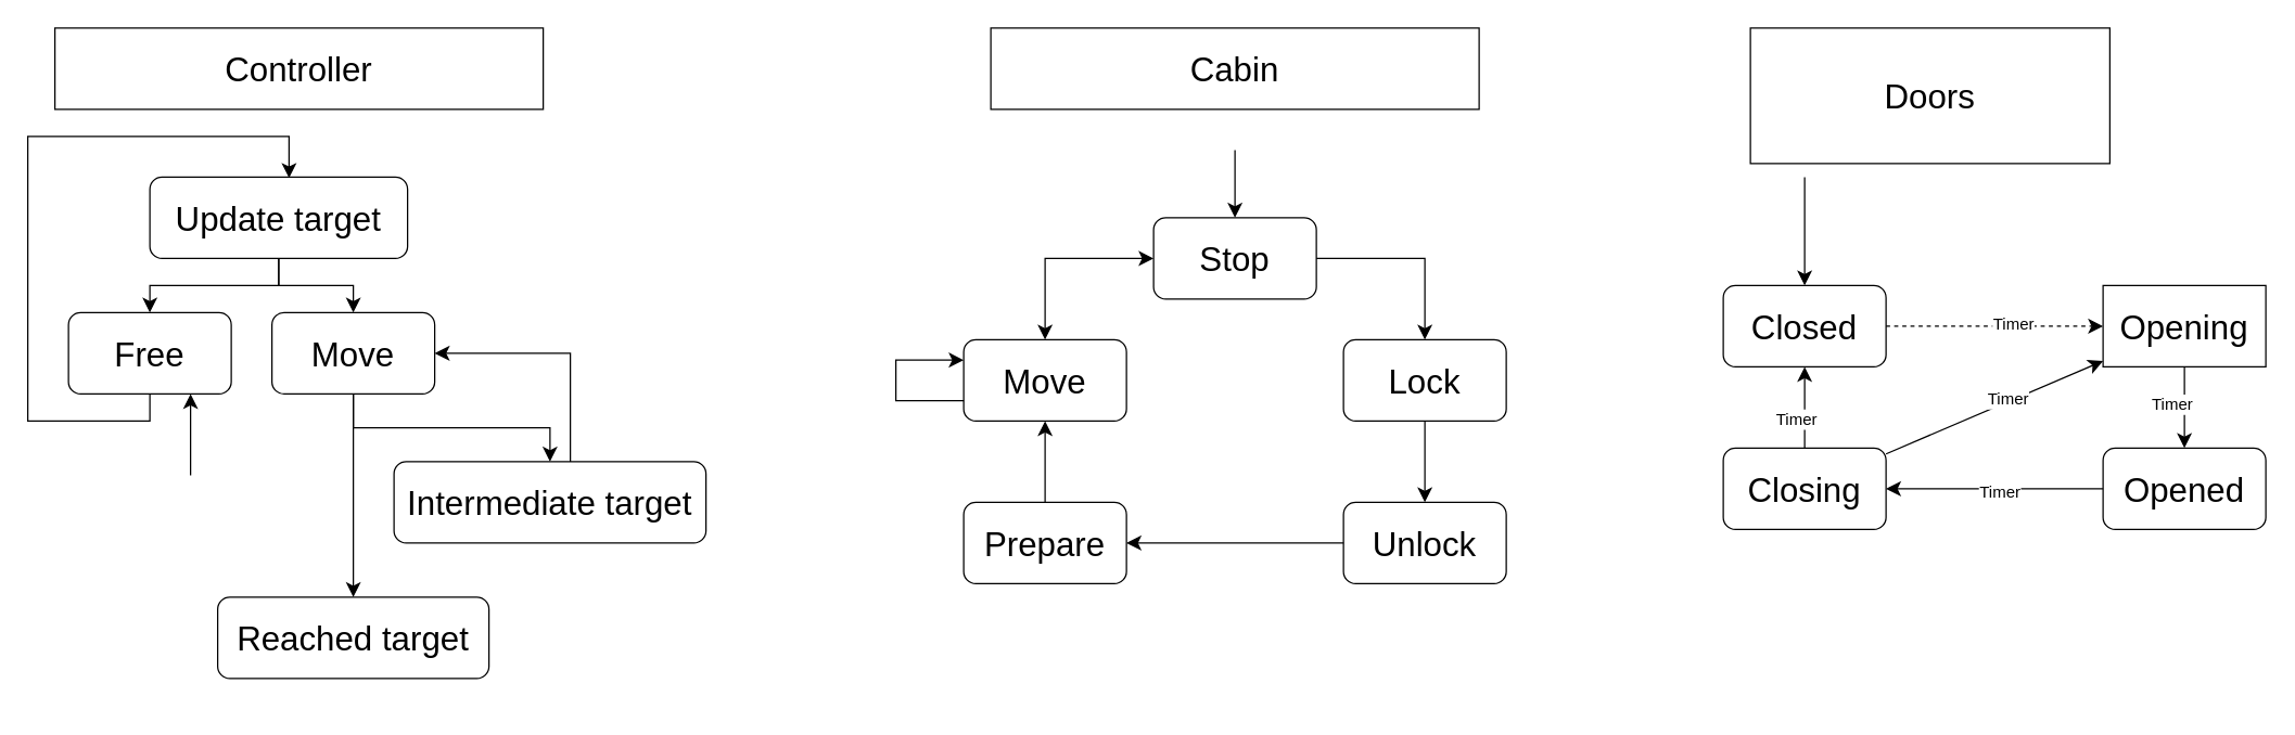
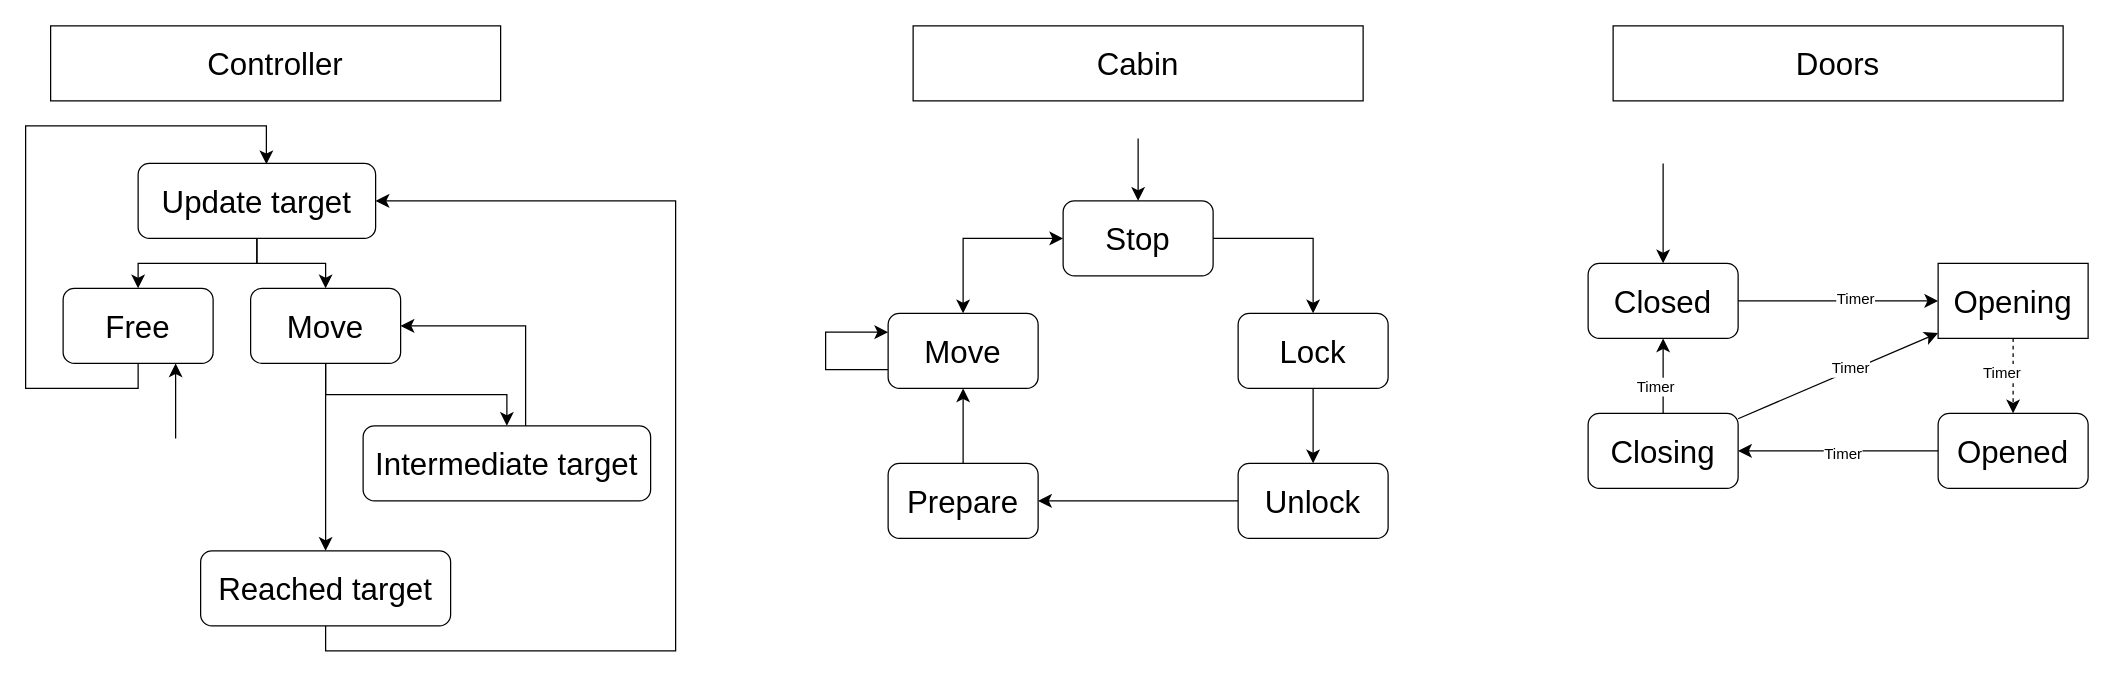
  <mxCell id="0" />
  <mxCell id="1" parent="0" />
  <mxCell id="2" value="&lt;span style=&quot;font-size: 25px;&quot;&gt;Controller&lt;/span&gt;" style="rounded=0;whiteSpace=wrap;html=1;" vertex="1" parent="1"><mxGeometry x="40" y="20" width="360" height="60" as="geometry" /></mxCell>
  <mxCell id="3" value="&lt;font style=&quot;font-size: 25px;&quot;&gt;Free&lt;/font&gt;" style="rounded=1;whiteSpace=wrap;html=1;" vertex="1" parent="1"><mxGeometry x="50" y="230" width="120" height="60" as="geometry" /></mxCell>
  <mxCell id="4" value="&lt;font style=&quot;font-size: 25px;&quot;&gt;Move&lt;/font&gt;" style="rounded=1;whiteSpace=wrap;html=1;" vertex="1" parent="1"><mxGeometry x="200" y="230" width="120" height="60" as="geometry" /></mxCell>
  <mxCell id="5" value="&lt;font style=&quot;font-size: 25px;&quot;&gt;Reached target&lt;/font&gt;" style="rounded=1;whiteSpace=wrap;html=1;" vertex="1" parent="1"><mxGeometry x="160" y="440" width="200" height="60" as="geometry" /></mxCell>
  <mxCell id="6" value="&lt;font style=&quot;font-size: 25px;&quot;&gt;Update target&lt;/font&gt;" style="rounded=1;whiteSpace=wrap;html=1;" vertex="1" parent="1"><mxGeometry x="110" y="130" width="190" height="60" as="geometry" /></mxCell>
  <mxCell id="7" value="" style="endArrow=classic;html=1;rounded=0;fontSize=12;startSize=8;endSize=8;edgeStyle=orthogonalEdgeStyle;entryX=0.54;entryY=0.011;entryDx=0;entryDy=0;entryPerimeter=0;exitX=0.5;exitY=1;exitDx=0;exitDy=0;" edge="1" parent="1" source="3" target="6"><mxGeometry width="50" height="50" relative="1" as="geometry"><mxPoint x="210" y="270" as="sourcePoint" /><mxPoint x="260" y="220" as="targetPoint" /><Array as="points"><mxPoint x="110" y="310" /><mxPoint x="20" y="310" /><mxPoint x="20" y="100" /><mxPoint x="213" y="100" /></Array></mxGeometry></mxCell>
  <mxCell id="8" value="" style="endArrow=classic;html=1;rounded=0;fontSize=12;startSize=8;endSize=8;edgeStyle=orthogonalEdgeStyle;" edge="1" parent="1" source="6" target="3"><mxGeometry width="50" height="50" relative="1" as="geometry"><mxPoint x="210" y="270" as="sourcePoint" /><mxPoint x="260" y="220" as="targetPoint" /></mxGeometry></mxCell>
  <mxCell id="9" value="" style="endArrow=classic;html=1;rounded=0;fontSize=12;startSize=8;endSize=8;edgeStyle=orthogonalEdgeStyle;" edge="1" parent="1" source="6" target="4"><mxGeometry width="50" height="50" relative="1" as="geometry"><mxPoint x="210" y="270" as="sourcePoint" /><mxPoint x="260" y="220" as="targetPoint" /></mxGeometry></mxCell>
  <mxCell id="10" value="" style="endArrow=classic;html=1;rounded=0;fontSize=12;startSize=8;endSize=8;curved=1;entryX=0.5;entryY=0;entryDx=0;entryDy=0;" edge="1" parent="1" source="4" target="5"><mxGeometry width="50" height="50" relative="1" as="geometry"><mxPoint x="210" y="270" as="sourcePoint" /><mxPoint x="390" y="350" as="targetPoint" /></mxGeometry></mxCell>
+ <mxCell id="11" value="" style="endArrow=classic;html=1;rounded=0;fontSize=12;startSize=8;endSize=8;exitX=0.5;exitY=1;exitDx=0;exitDy=0;entryX=1;entryY=0.5;entryDx=0;entryDy=0;edgeStyle=orthogonalEdgeStyle;" edge="1" parent="1" source="5" target="6"><mxGeometry width="50" height="50" relative="1" as="geometry"><mxPoint x="210" y="270" as="sourcePoint" /><mxPoint x="260" y="220" as="targetPoint" /><Array as="points"><mxPoint x="260" y="520" /><mxPoint x="540" y="520" /><mxPoint x="540" y="160" /></Array></mxGeometry></mxCell>
  <mxCell id="12" value="&lt;span style=&quot;font-size: 25px;&quot;&gt;Cabin&lt;/span&gt;" style="rounded=0;whiteSpace=wrap;html=1;" vertex="1" parent="1"><mxGeometry x="730" y="20" width="360" height="60" as="geometry" /></mxCell>
  <mxCell id="13" value="&lt;font style=&quot;font-size: 25px;&quot;&gt;Move&lt;/font&gt;" style="rounded=1;whiteSpace=wrap;html=1;" vertex="1" parent="1"><mxGeometry x="710" y="250" width="120" height="60" as="geometry" /></mxCell>
  <mxCell id="14" value="&lt;font style=&quot;font-size: 25px;&quot;&gt;Prepare&lt;/font&gt;" style="rounded=1;whiteSpace=wrap;html=1;" vertex="1" parent="1"><mxGeometry x="710" y="370" width="120" height="60" as="geometry" /></mxCell>
  <mxCell id="15" value="&lt;font style=&quot;font-size: 25px;&quot;&gt;Stop&lt;/font&gt;" style="rounded=1;whiteSpace=wrap;html=1;" vertex="1" parent="1"><mxGeometry x="850" y="160" width="120" height="60" as="geometry" /></mxCell>
  <mxCell id="16" value="&lt;font style=&quot;font-size: 25px;&quot;&gt;Lock&lt;/font&gt;" style="rounded=1;whiteSpace=wrap;html=1;" vertex="1" parent="1"><mxGeometry x="990" y="250" width="120" height="60" as="geometry" /></mxCell>
  <mxCell id="17" value="&lt;font style=&quot;font-size: 25px;&quot;&gt;Unlock&lt;/font&gt;" style="rounded=1;whiteSpace=wrap;html=1;" vertex="1" parent="1"><mxGeometry x="990" y="370" width="120" height="60" as="geometry" /></mxCell>
  <mxCell id="18" value="" style="endArrow=classic;html=1;rounded=0;fontSize=12;startSize=8;endSize=8;exitX=1;exitY=0.5;exitDx=0;exitDy=0;entryX=0.5;entryY=0;entryDx=0;entryDy=0;edgeStyle=orthogonalEdgeStyle;" edge="1" parent="1" source="15" target="16"><mxGeometry width="50" height="50" relative="1" as="geometry"><mxPoint x="800" y="270" as="sourcePoint" /><mxPoint x="850" y="220" as="targetPoint" /></mxGeometry></mxCell>
  <mxCell id="19" value="" style="endArrow=classic;html=1;rounded=0;fontSize=12;startSize=8;endSize=8;curved=1;" edge="1" parent="1" source="16" target="17"><mxGeometry width="50" height="50" relative="1" as="geometry"><mxPoint x="800" y="270" as="sourcePoint" /><mxPoint x="850" y="220" as="targetPoint" /></mxGeometry></mxCell>
  <mxCell id="20" value="" style="endArrow=classic;html=1;rounded=0;fontSize=12;startSize=8;endSize=8;curved=1;" edge="1" parent="1" source="17" target="14"><mxGeometry width="50" height="50" relative="1" as="geometry"><mxPoint x="800" y="270" as="sourcePoint" /><mxPoint x="850" y="220" as="targetPoint" /></mxGeometry></mxCell>
  <mxCell id="21" value="" style="endArrow=classic;html=1;rounded=0;fontSize=12;startSize=8;endSize=8;curved=1;" edge="1" parent="1" source="14" target="13"><mxGeometry width="50" height="50" relative="1" as="geometry"><mxPoint x="800" y="270" as="sourcePoint" /><mxPoint x="850" y="220" as="targetPoint" /></mxGeometry></mxCell>
  <mxCell id="22" value="" style="endArrow=classic;startArrow=classic;html=1;rounded=0;fontSize=12;startSize=8;endSize=8;edgeStyle=orthogonalEdgeStyle;" edge="1" parent="1" source="13" target="15"><mxGeometry width="50" height="50" relative="1" as="geometry"><mxPoint x="740" y="220" as="sourcePoint" /><mxPoint x="820" y="160" as="targetPoint" /><Array as="points"><mxPoint x="770" y="190" /></Array></mxGeometry></mxCell>
  <mxCell id="23" value="" style="endArrow=classic;html=1;rounded=0;fontSize=12;startSize=8;endSize=8;exitX=0;exitY=0.75;exitDx=0;exitDy=0;edgeStyle=orthogonalEdgeStyle;entryX=0;entryY=0.25;entryDx=0;entryDy=0;" edge="1" parent="1" source="13" target="13"><mxGeometry width="50" height="50" relative="1" as="geometry"><mxPoint x="590" y="310" as="sourcePoint" /><mxPoint x="620" y="260" as="targetPoint" /><Array as="points"><mxPoint x="660" y="295" /><mxPoint x="660" y="265" /></Array></mxGeometry></mxCell>
  <mxCell id="24" value="" style="endArrow=classic;html=1;rounded=0;fontSize=12;startSize=8;endSize=8;curved=1;entryX=0.75;entryY=1;entryDx=0;entryDy=0;" edge="1" parent="1" target="3"><mxGeometry width="50" height="50" relative="1" as="geometry"><mxPoint x="140" y="350" as="sourcePoint" /><mxPoint x="850" y="350" as="targetPoint" /></mxGeometry></mxCell>
  <mxCell id="25" value="" style="endArrow=classic;html=1;rounded=0;fontSize=12;startSize=8;endSize=8;curved=1;entryX=0.5;entryY=0;entryDx=0;entryDy=0;" edge="1" parent="1" target="15"><mxGeometry width="50" height="50" relative="1" as="geometry"><mxPoint x="910" y="110" as="sourcePoint" /><mxPoint x="850" y="370" as="targetPoint" /></mxGeometry></mxCell>
  <mxCell id="26" value="&lt;font style=&quot;font-size: 25px;&quot;&gt;Closed&lt;/font&gt;" style="rounded=1;whiteSpace=wrap;html=1;" vertex="1" parent="1"><mxGeometry x="1270" y="210" width="120" height="60" as="geometry" /></mxCell>
  <mxCell id="27" value="&lt;font style=&quot;font-size: 25px;&quot;&gt;Closing&lt;/font&gt;" style="rounded=1;whiteSpace=wrap;html=1;" vertex="1" parent="1"><mxGeometry x="1270" y="330" width="120" height="60" as="geometry" /></mxCell>
  <mxCell id="28" value="&lt;font style=&quot;font-size: 25px;&quot;&gt;Opening&lt;/font&gt;" style="whiteSpace=wrap;html=1;rounded=0;" vertex="1" parent="1"><mxGeometry x="1550" y="210" width="120" height="60" as="geometry" /></mxCell>
  <mxCell id="29" value="&lt;span style=&quot;font-size: 25px;&quot;&gt;Opened&lt;/span&gt;" style="rounded=1;whiteSpace=wrap;html=1;" vertex="1" parent="1"><mxGeometry x="1550" y="330" width="120" height="60" as="geometry" /></mxCell>
- <mxCell id="30" value="" style="endArrow=classic;html=1;rounded=0;fontSize=12;startSize=8;endSize=8;curved=1;" edge="1" source="28" target="29" parent="1"><mxGeometry width="50" height="50" relative="1" as="geometry"><mxPoint x="1360" y="230" as="sourcePoint" /><mxPoint x="1410" y="180" as="targetPoint" /></mxGeometry></mxCell>
+ <mxCell id="30" value="" style="endArrow=classic;html=1;rounded=0;fontSize=12;startSize=8;endSize=8;curved=1;dashed=1;" edge="1" source="28" target="29" parent="1"><mxGeometry width="50" height="50" relative="1" as="geometry"><mxPoint x="1360" y="230" as="sourcePoint" /><mxPoint x="1410" y="180" as="targetPoint" /></mxGeometry></mxCell>
  <mxCell id="31" value="" style="endArrow=classic;html=1;rounded=0;fontSize=12;startSize=8;endSize=8;curved=1;" edge="1" source="29" target="27" parent="1"><mxGeometry width="50" height="50" relative="1" as="geometry"><mxPoint x="1360" y="230" as="sourcePoint" /><mxPoint x="1410" y="180" as="targetPoint" /></mxGeometry></mxCell>
  <mxCell id="32" value="" style="endArrow=classic;html=1;rounded=0;fontSize=12;startSize=8;endSize=8;curved=1;" edge="1" source="27" target="26" parent="1"><mxGeometry width="50" height="50" relative="1" as="geometry"><mxPoint x="1360" y="230" as="sourcePoint" /><mxPoint x="1410" y="180" as="targetPoint" /></mxGeometry></mxCell>
- <mxCell id="33" value="&lt;span style=&quot;font-size: 25px;&quot;&gt;Doors&lt;/span&gt;" style="rounded=0;whiteSpace=wrap;html=1;" vertex="1" parent="1"><mxGeometry x="1290" y="20" width="265" height="100" as="geometry" /></mxCell>
- <mxCell id="34" value="" style="endArrow=classic;html=1;rounded=0;fontSize=12;startSize=8;endSize=8;curved=0;dashed=1;" edge="1" parent="1" source="26" target="28"><mxGeometry width="50" height="50" relative="1" as="geometry"><mxPoint x="1300" y="320" as="sourcePoint" /><mxPoint x="1350" y="270" as="targetPoint" /></mxGeometry></mxCell>
+ <mxCell id="33" value="&lt;span style=&quot;font-size: 25px;&quot;&gt;Doors&lt;/span&gt;" style="rounded=0;whiteSpace=wrap;html=1;" vertex="1" parent="1"><mxGeometry x="1290" y="20" width="360" height="60" as="geometry" /></mxCell>
+ <mxCell id="34" value="" style="endArrow=classic;html=1;rounded=0;fontSize=12;startSize=8;endSize=8;curved=0;" edge="1" parent="1" source="26" target="28"><mxGeometry width="50" height="50" relative="1" as="geometry"><mxPoint x="1300" y="320" as="sourcePoint" /><mxPoint x="1350" y="270" as="targetPoint" /></mxGeometry></mxCell>
  <mxCell id="35" value="Timer" style="edgeLabel;html=1;align=center;verticalAlign=middle;resizable=0;points=[];fontSize=12;" vertex="1" connectable="0" parent="34"><mxGeometry x="0.148" y="2" relative="1" as="geometry"><mxPoint x="1" as="offset" /></mxGeometry></mxCell>
  <mxCell id="36" value="" style="endArrow=classic;html=1;rounded=0;fontSize=12;startSize=8;endSize=8;curved=1;" edge="1" parent="1" source="27" target="28"><mxGeometry width="50" height="50" relative="1" as="geometry"><mxPoint x="1300" y="320" as="sourcePoint" /><mxPoint x="1350" y="270" as="targetPoint" /></mxGeometry></mxCell>
  <mxCell id="37" value="Timer" style="edgeLabel;html=1;align=center;verticalAlign=middle;resizable=0;points=[];fontSize=12;" vertex="1" connectable="0" parent="1"><mxGeometry x="1492.25" y="248" as="geometry"><mxPoint x="108" y="49" as="offset" /></mxGeometry></mxCell>
  <mxCell id="38" value="Timer" style="edgeLabel;html=1;align=center;verticalAlign=middle;resizable=0;points=[];fontSize=12;" vertex="1" connectable="0" parent="1"><mxGeometry x="1480" y="280" as="geometry"><mxPoint x="-1" y="13" as="offset" /></mxGeometry></mxCell>
  <mxCell id="39" value="Timer" style="edgeLabel;html=1;align=center;verticalAlign=middle;resizable=0;points=[];fontSize=12;" vertex="1" connectable="0" parent="1"><mxGeometry x="1512.25" y="268" as="geometry"><mxPoint x="-189" y="40" as="offset" /></mxGeometry></mxCell>
  <mxCell id="40" value="Timer" style="edgeLabel;html=1;align=center;verticalAlign=middle;resizable=0;points=[];fontSize=12;" vertex="1" connectable="0" parent="1"><mxGeometry x="1522.25" y="278" as="geometry"><mxPoint x="-49" y="84" as="offset" /></mxGeometry></mxCell>
  <mxCell id="41" value="" style="endArrow=classic;html=1;rounded=0;fontSize=12;startSize=8;endSize=8;curved=1;" edge="1" parent="1" target="26"><mxGeometry width="50" height="50" relative="1" as="geometry"><mxPoint x="1330" y="130" as="sourcePoint" /><mxPoint x="1320" y="160" as="targetPoint" /></mxGeometry></mxCell>
  <mxCell id="42" value="&lt;font style=&quot;font-size: 25px;&quot;&gt;Intermediate target&lt;/font&gt;" style="rounded=1;whiteSpace=wrap;html=1;" vertex="1" parent="1"><mxGeometry x="290" y="340" width="230" height="60" as="geometry" /></mxCell>
  <mxCell id="43" value="" style="endArrow=classic;html=1;rounded=0;fontSize=12;startSize=8;endSize=8;edgeStyle=orthogonalEdgeStyle;" edge="1" parent="1" source="4" target="42"><mxGeometry width="50" height="50" relative="1" as="geometry"><mxPoint x="480" y="370" as="sourcePoint" /><mxPoint x="530" y="320" as="targetPoint" /></mxGeometry></mxCell>
  <mxCell id="44" value="" style="endArrow=classic;html=1;rounded=0;fontSize=12;startSize=8;endSize=8;edgeStyle=orthogonalEdgeStyle;" edge="1" parent="1" source="42" target="4"><mxGeometry width="50" height="50" relative="1" as="geometry"><mxPoint x="480" y="370" as="sourcePoint" /><mxPoint x="530" y="320" as="targetPoint" /><Array as="points"><mxPoint x="420" y="260" /></Array></mxGeometry></mxCell>
